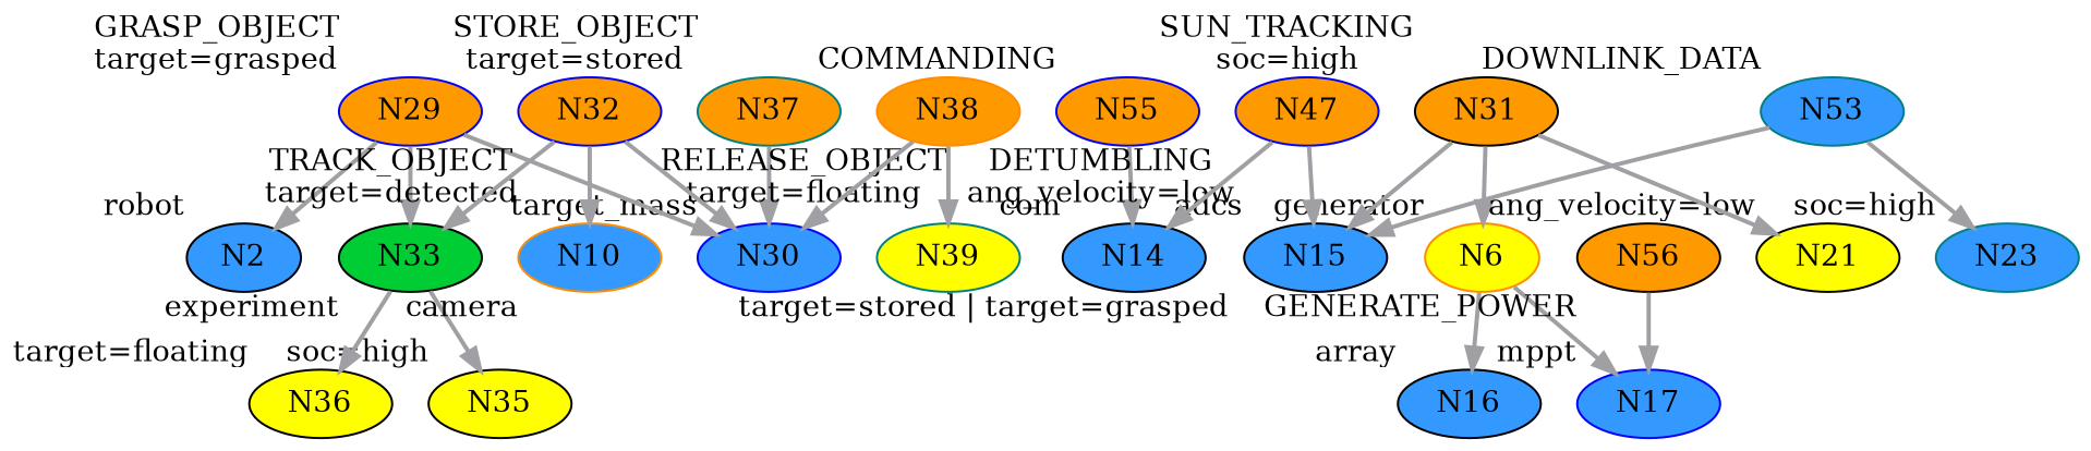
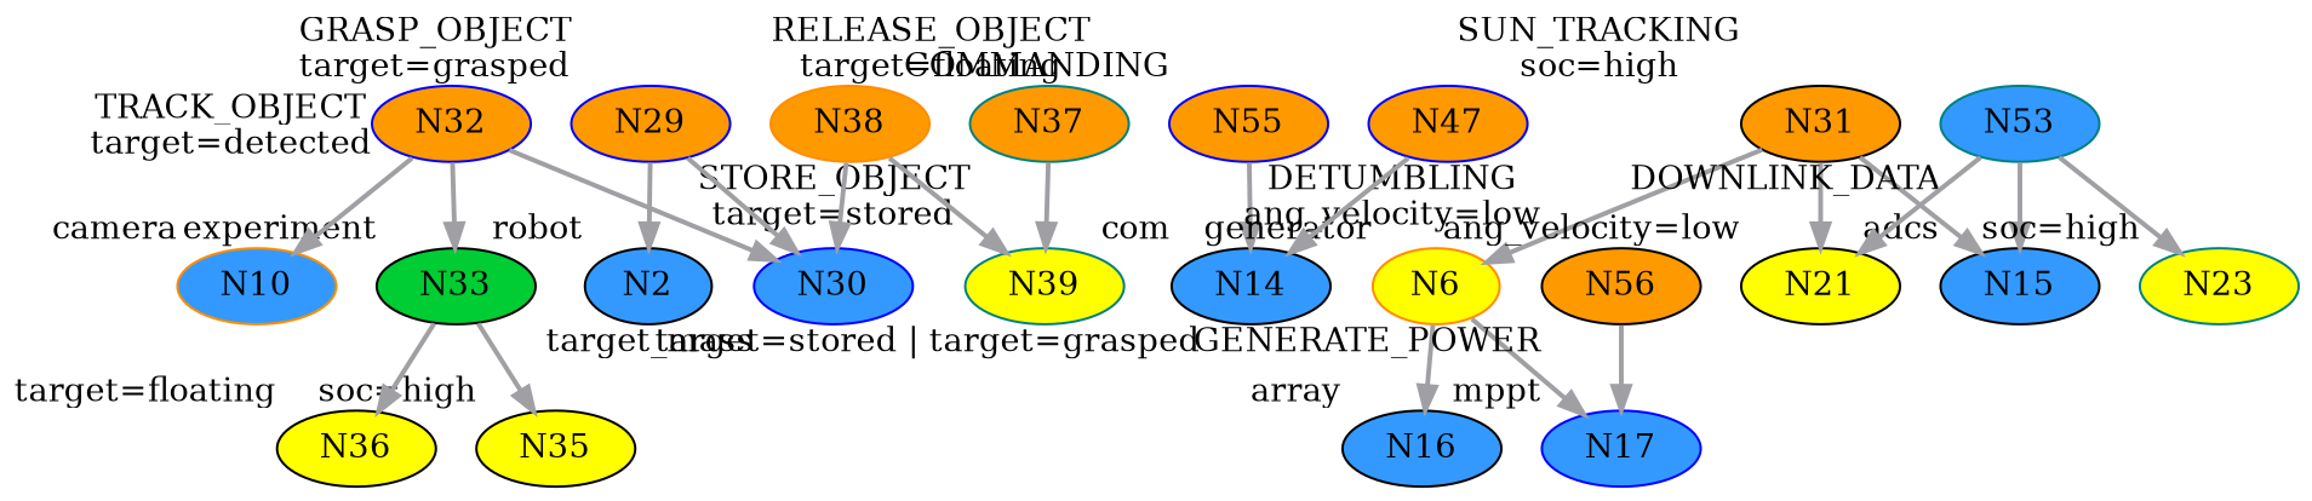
  digraph {
    bgcolor="#ffffff"
    node [color=black fillcolor="#ff9900" penwidth=1 shape=ellipse style=filled xlabel="soc=high"]
    edge [color="#a0a0a4" penwidth=2 style=solid weight=2]
    N36 [fillcolor="#ffff00" height=0.152778 width=0.152778 xlabel="target=floating"]
    N55 [color=blue height=0.152778 width=0.152778 xlabel=COMMANDING]
    N14 [fillcolor="#3399ff" height=0.152778 width=0.152778 xlabel=com]
    N2 [fillcolor="#3399ff" height=0.152778 width=0.152778 xlabel=robot]
    N37 [color=teal height=0.152778 width=0.152778 xlabel="STORE_OBJECT\ntarget=stored"]
    N30 [color=blue fillcolor="#3399ff" height=0.152778 width=0.152778 xlabel=target_mass]
    N35 [fillcolor="#ffff00" height=0.152778 width=0.152778]
    N33 [fillcolor="#00cc33" height=0.152778 width=0.152778 xlabel=experiment]
    N31 [height=0.152778 width=0.152778 xlabel="SUN_TRACKING\nsoc=high"]
    N6 [color=darkorange fillcolor="#ffff00" height=0.152778 width=0.152778 xlabel=generator]
    N15 [fillcolor="#3399ff" height=0.152778 width=0.152778 xlabel=adcs]
    N21 [fillcolor="#ffff00" height=0.152778 width=0.152778 xlabel="ang_velocity=low"]
    N16 [fillcolor="#3399ff" height=0.152778 width=0.152778 xlabel=array]
    N17 [color=blue fillcolor="#3399ff" height=0.152778 width=0.152778 xlabel=mppt]
    N53 [color=teal fillcolor="#3399ff" height=0.152778 width=0.152778 xlabel=DOWNLINK_DATA]
-   N23 [color=teal fillcolor="#3399ff" height=0.152778 width=0.152778]
+   N23 [color=teal fillcolor="#ffff00" height=0.152778 width=0.152778]
    N10 [color=darkorange fillcolor="#3399ff" height=0.152778 width=0.152778 xlabel=camera]
    N29 [color=blue height=0.152778 width=0.152778 xlabel="GRASP_OBJECT\ntarget=grasped"]
    N56 [height=0.152778 width=0.152778 xlabel=GENERATE_POWER]
    N39 [color=teal fillcolor="#ffff00" height=0.152778 width=0.152778 xlabel="target=stored | target=grasped"]
    N38 [color=darkorange height=0.152778 width=0.152778 xlabel="RELEASE_OBJECT\ntarget=floating"]
    N47 [color=blue height=0.152778 width=0.152778 xlabel="DETUMBLING\nang_velocity=low"]
    N32 [color=blue height=0.152778 width=0.152778 xlabel="TRACK_OBJECT\ntarget=detected"]
    N55 -> N14
-   N37 -> N30 [style=bold]
+   N37 -> N39 [style=bold]
    N33 -> N36
    N33 -> N35
    N31 -> N6 [style=bold]
    N31 -> N15 [style=bold]
    N31 -> N21
    N6 -> N16
    N6 -> N17 [style=bold]
    N53 -> N15 [style=bold]
+   N53 -> N21
    N53 -> N23
    N29 -> N2 [style=bold]
    N29 -> N30 [style=bold]
-   N29 -> N33
    N56 -> N17
    N38 -> N30 [style=bold]
    N38 -> N39
    N47 -> N14 [style=bold]
-   N47 -> N15 [style=bold]
    N32 -> N30 [style=bold]
    N32 -> N33
    N32 -> N10
  }
